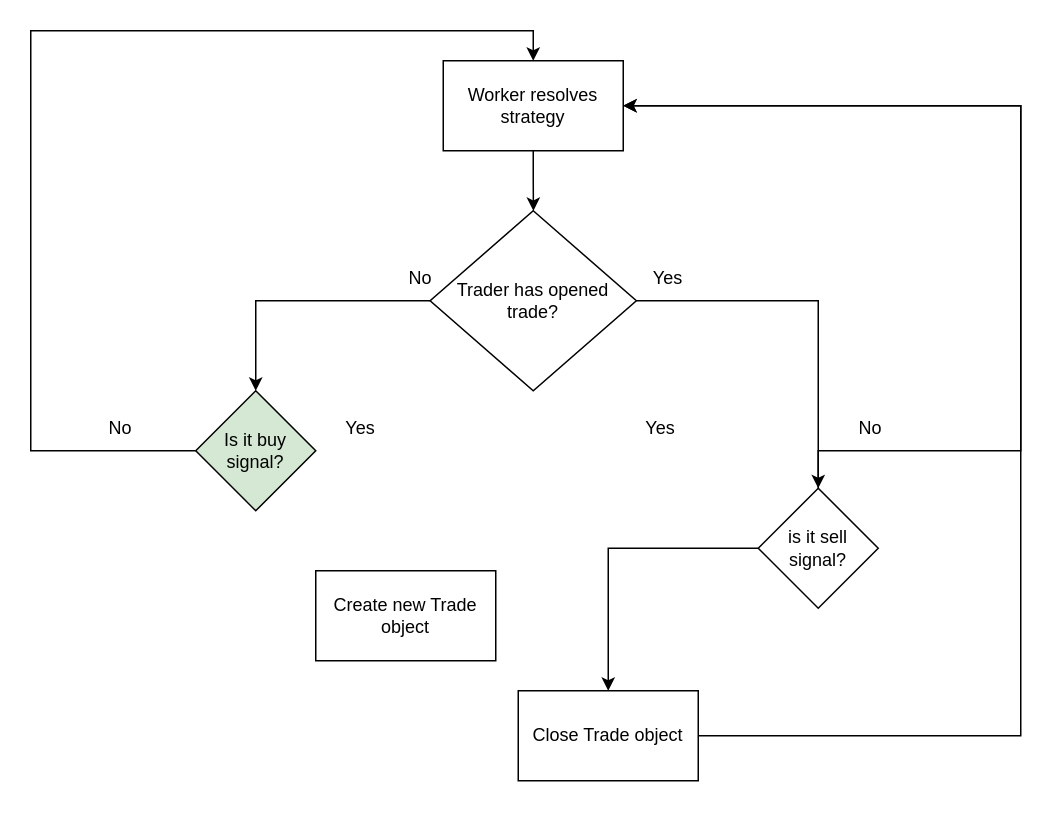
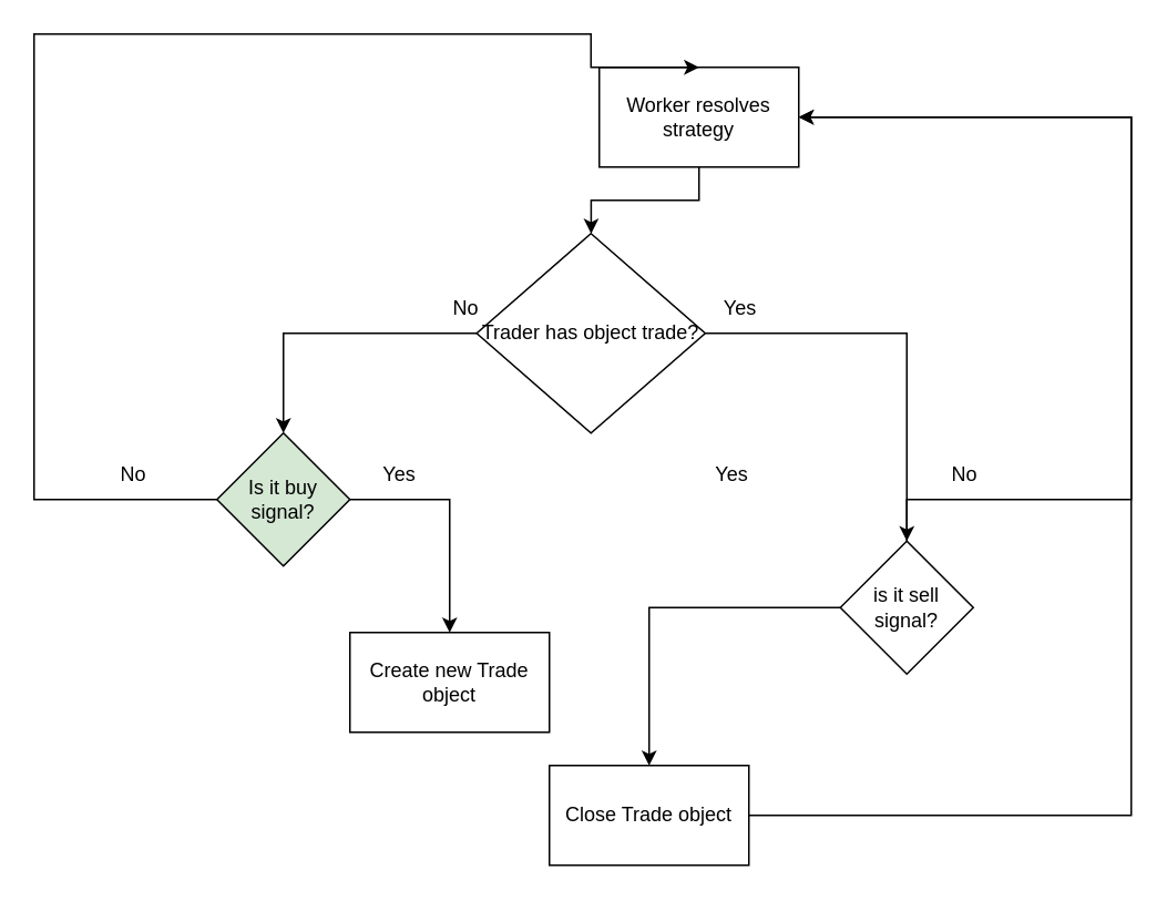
  <mxCell id="0" />
  <mxCell id="1" parent="0" />
  <mxCell id="2" style="edgeStyle=orthogonalEdgeStyle;rounded=0;orthogonalLoop=1;jettySize=auto;html=1;" parent="1" source="3" target="6" edge="1"><mxGeometry relative="1" as="geometry" /></mxCell>
- <mxCell id="3" value="Worker resolves strategy" style="rounded=0;whiteSpace=wrap;html=1;" parent="1" vertex="1"><mxGeometry x="295" y="40" width="120" height="60" as="geometry" /></mxCell>
+ <mxCell id="3" value="Worker resolves strategy" style="rounded=0;whiteSpace=wrap;html=1;" parent="1" vertex="1"><mxGeometry x="360" y="40" width="120" height="60" as="geometry" /></mxCell>
  <mxCell id="4" style="edgeStyle=orthogonalEdgeStyle;rounded=0;orthogonalLoop=1;jettySize=auto;html=1;entryX=0.5;entryY=0;entryDx=0;entryDy=0;" parent="1" source="6" target="9" edge="1"><mxGeometry relative="1" as="geometry" /></mxCell>
  <mxCell id="5" style="edgeStyle=orthogonalEdgeStyle;rounded=0;orthogonalLoop=1;jettySize=auto;html=1;entryX=0.5;entryY=0;entryDx=0;entryDy=0;" parent="1" source="6" target="14" edge="1"><mxGeometry relative="1" as="geometry" /></mxCell>
- <mxCell id="6" value="Trader has opened trade?" style="rhombus;whiteSpace=wrap;html=1;" parent="1" vertex="1"><mxGeometry x="286.25" y="140" width="137.5" height="120" as="geometry" /></mxCell>
+ <mxCell id="6" value="Trader has object trade?" style="rhombus;whiteSpace=wrap;html=1;" parent="1" vertex="1"><mxGeometry x="286.25" y="140" width="137.5" height="120" as="geometry" /></mxCell>
  <mxCell id="7" style="edgeStyle=orthogonalEdgeStyle;rounded=0;orthogonalLoop=1;jettySize=auto;html=1;entryX=0.5;entryY=0;entryDx=0;entryDy=0;" parent="1" source="9" target="3" edge="1"><mxGeometry relative="1" as="geometry"><Array as="points"><mxPoint x="20" y="300" /><mxPoint x="20" y="20" /><mxPoint x="355" y="20" /></Array></mxGeometry></mxCell>
+ <mxCell id="8" style="edgeStyle=orthogonalEdgeStyle;rounded=0;orthogonalLoop=1;jettySize=auto;html=1;" parent="1" source="9" target="16" edge="1"><mxGeometry relative="1" as="geometry"><Array as="points"><mxPoint x="270" y="300" /></Array></mxGeometry></mxCell>
  <mxCell id="9" value="Is it buy signal?" style="rhombus;whiteSpace=wrap;html=1;fillColor=#d5e8d4;" parent="1" vertex="1"><mxGeometry x="130" y="260" width="80" height="80" as="geometry" /></mxCell>
  <mxCell id="10" value="No" style="text;html=1;strokeColor=none;fillColor=none;align=center;verticalAlign=middle;whiteSpace=wrap;rounded=0;" parent="1" vertex="1"><mxGeometry x="250" y="170" width="60" height="30" as="geometry" /></mxCell>
  <mxCell id="11" value="No" style="text;html=1;strokeColor=none;fillColor=none;align=center;verticalAlign=middle;whiteSpace=wrap;rounded=0;" parent="1" vertex="1"><mxGeometry x="50" y="270" width="60" height="30" as="geometry" /></mxCell>
  <mxCell id="12" style="edgeStyle=orthogonalEdgeStyle;rounded=0;orthogonalLoop=1;jettySize=auto;html=1;entryX=1;entryY=0.5;entryDx=0;entryDy=0;" parent="1" source="14" target="3" edge="1"><mxGeometry relative="1" as="geometry"><Array as="points"><mxPoint x="680" y="300" /><mxPoint x="680" y="70" /></Array></mxGeometry></mxCell>
  <mxCell id="13" style="edgeStyle=orthogonalEdgeStyle;rounded=0;orthogonalLoop=1;jettySize=auto;html=1;entryX=0.5;entryY=0;entryDx=0;entryDy=0;" parent="1" source="14" target="21" edge="1"><mxGeometry relative="1" as="geometry" /></mxCell>
  <mxCell id="14" value="is it sell signal?" style="rhombus;whiteSpace=wrap;html=1;" parent="1" vertex="1"><mxGeometry x="505" y="325" width="80" height="80" as="geometry" /></mxCell>
  <mxCell id="15" value="Yes" style="text;html=1;strokeColor=none;fillColor=none;align=center;verticalAlign=middle;whiteSpace=wrap;rounded=0;" parent="1" vertex="1"><mxGeometry x="415" y="170" width="60" height="30" as="geometry" /></mxCell>
  <mxCell id="16" value="Create new Trade object" style="rounded=0;whiteSpace=wrap;html=1;" parent="1" vertex="1"><mxGeometry x="210" y="380" width="120" height="60" as="geometry" /></mxCell>
  <mxCell id="17" value="Yes" style="text;html=1;strokeColor=none;fillColor=none;align=center;verticalAlign=middle;whiteSpace=wrap;rounded=0;" parent="1" vertex="1"><mxGeometry x="210" y="270" width="60" height="30" as="geometry" /></mxCell>
  <mxCell id="18" value="No" style="text;html=1;strokeColor=none;fillColor=none;align=center;verticalAlign=middle;whiteSpace=wrap;rounded=0;" parent="1" vertex="1"><mxGeometry x="550" y="270" width="60" height="30" as="geometry" /></mxCell>
  <mxCell id="19" value="Yes" style="text;html=1;strokeColor=none;fillColor=none;align=center;verticalAlign=middle;whiteSpace=wrap;rounded=0;" parent="1" vertex="1"><mxGeometry x="410" y="270" width="60" height="30" as="geometry" /></mxCell>
  <mxCell id="20" style="edgeStyle=orthogonalEdgeStyle;rounded=0;orthogonalLoop=1;jettySize=auto;html=1;entryX=1;entryY=0.5;entryDx=0;entryDy=0;" parent="1" source="21" target="3" edge="1"><mxGeometry relative="1" as="geometry"><Array as="points"><mxPoint x="680" y="490" /><mxPoint x="680" y="70" /></Array></mxGeometry></mxCell>
- <mxCell id="21" value="Close Trade object" style="rounded=0;whiteSpace=wrap;html=1;" parent="1" vertex="1"><mxGeometry x="345" y="460" width="120" height="60" as="geometry" /></mxCell>
+ <mxCell id="21" value="Close Trade object" style="rounded=0;whiteSpace=wrap;html=1;" parent="1" vertex="1"><mxGeometry x="330" y="460" width="120" height="60" as="geometry" /></mxCell>
